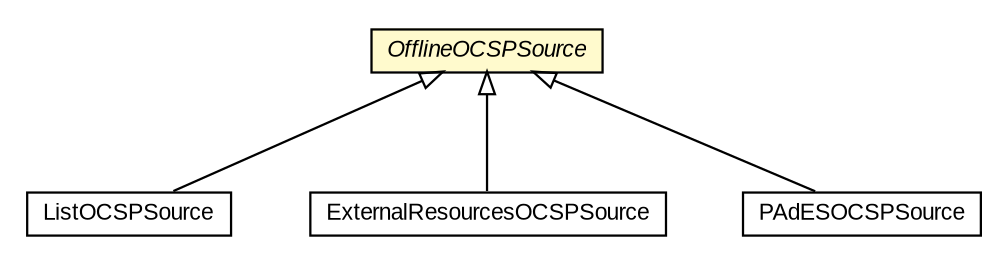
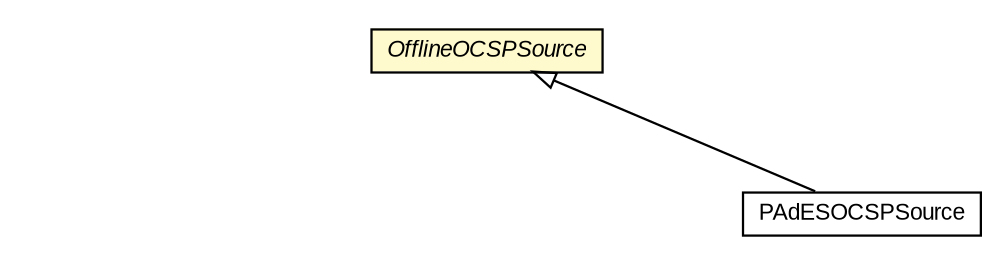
  digraph {
    nodesep=0.25
    ranksep=0.5
    node [fontcolor=black fontname=arial fontsize=10.0 shape=plaintext]
    edge [arrowtail=empty dir=back fontname=arial fontsize=10 headport=p labelfontname=arial labelfontsize=10 tailport=p]
    n1 [label=<<table title="eu.europa.esig.dss.x509.ocsp.OfflineOCSPSource" border="0" cellborder="1" cellspacing="0" cellpadding="2" port="p" bgcolor="lemonChiffon" href="./OfflineOCSPSource.html"> 		<tr><td><table border="0" cellspacing="0" cellpadding="1"> <tr><td align="center" balign="center"><font face="arial italic"> OfflineOCSPSource </font></td></tr> 		</table></td></tr> 		</table>>]
-   n2 [label=<<table title="eu.europa.esig.dss.x509.ocsp.ListOCSPSource" border="0" cellborder="1" cellspacing="0" cellpadding="2" port="p" href="./ListOCSPSource.html"> 		<tr><td><table border="0" cellspacing="0" cellpadding="1"> <tr><td align="center" balign="center"> ListOCSPSource </td></tr> 		</table></td></tr> 		</table>>]
-   n3 [label=<<table title="eu.europa.esig.dss.x509.ocsp.ExternalResourcesOCSPSource" border="0" cellborder="1" cellspacing="0" cellpadding="2" port="p" href="./ExternalResourcesOCSPSource.html"> 		<tr><td><table border="0" cellspacing="0" cellpadding="1"> <tr><td align="center" balign="center"> ExternalResourcesOCSPSource </td></tr> 		</table></td></tr> 		</table>>]
    n4 [label=<<table title="eu.europa.esig.dss.pades.validation.PAdESOCSPSource" border="0" cellborder="1" cellspacing="0" cellpadding="2" port="p" href="../../pades/validation/PAdESOCSPSource.html"> 		<tr><td><table border="0" cellspacing="0" cellpadding="1"> <tr><td align="center" balign="center"> PAdESOCSPSource </td></tr> 		</table></td></tr> 		</table>>]
-   n1 -> n2
-   n1 -> n3
    n1 -> n4
  }
